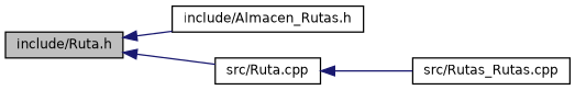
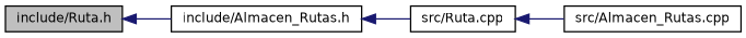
  digraph {
    rankdir=LR
    node [color=black fillcolor=white fontname=Helvetica fontsize=10 shape=record style=filled]
    edge [color=midnightblue dir=back fontname=Helvetica fontsize=10 labelfontname=Helvetica labelfontsize=10 style=solid]
    n1 [fillcolor=grey75 fontcolor=black height=0.2 label="include/Ruta.h" width=0.4]
    n2 [height=0.2 label="include/Almacen_Rutas.h" width=0.4]
    n3 [height=0.2 label="src/Ruta.cpp" width=0.4]
-   n4 [height=0.2 label="src/Rutas_Rutas.cpp" width=0.4]
+   n4 [height=0.2 label="src/Almacen_Rutas.cpp" width=0.4]
    n1 -> n2
-   n1 -> n3
+   n2 -> n3
    n3 -> n4
  }
